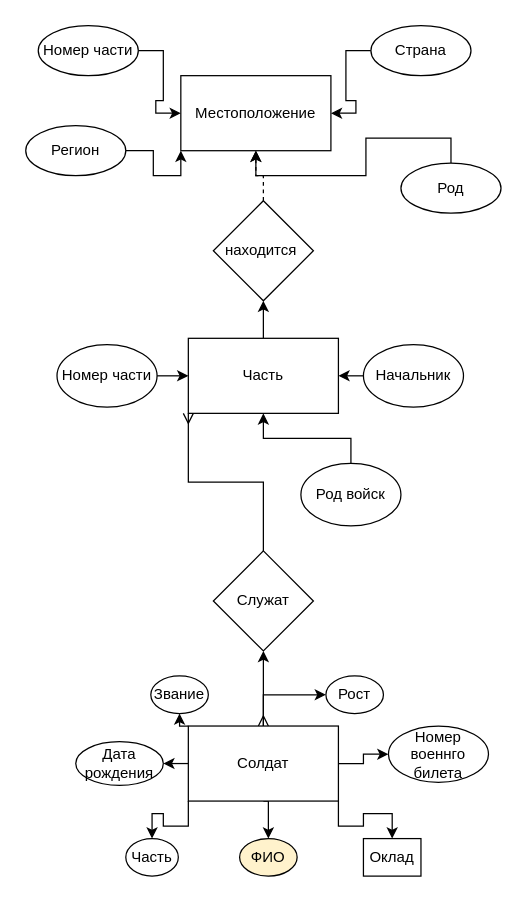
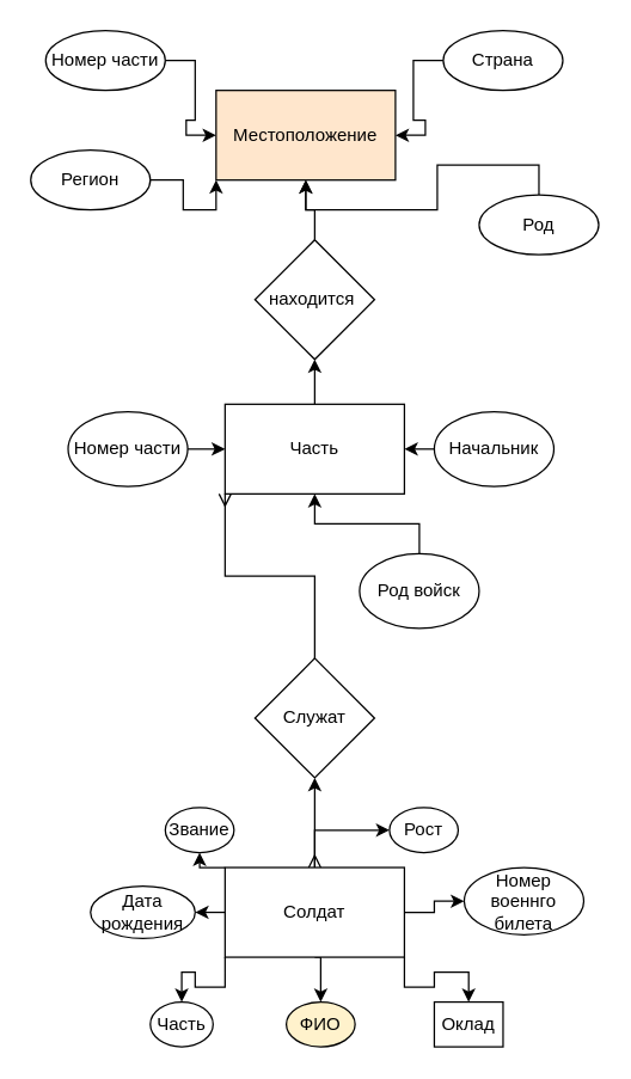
  <mxCell id="0" />
  <mxCell id="1" parent="0" />
  <mxCell id="2" style="edgeStyle=orthogonalEdgeStyle;rounded=0;orthogonalLoop=1;jettySize=auto;html=1;entryX=0;entryY=0.5;entryDx=0;entryDy=0;" edge="1" parent="1" source="10" target="13"><mxGeometry relative="1" as="geometry" /></mxCell>
  <mxCell id="3" style="edgeStyle=orthogonalEdgeStyle;rounded=0;orthogonalLoop=1;jettySize=auto;html=1;exitX=1;exitY=0.5;exitDx=0;exitDy=0;entryX=0;entryY=0.5;entryDx=0;entryDy=0;" edge="1" parent="1" source="10" target="16"><mxGeometry relative="1" as="geometry" /></mxCell>
  <mxCell id="4" style="edgeStyle=orthogonalEdgeStyle;rounded=0;orthogonalLoop=1;jettySize=auto;html=1;exitX=1;exitY=1;exitDx=0;exitDy=0;entryX=0.5;entryY=0;entryDx=0;entryDy=0;" edge="1" parent="1" source="10" target="11"><mxGeometry relative="1" as="geometry" /></mxCell>
  <mxCell id="5" style="edgeStyle=orthogonalEdgeStyle;rounded=0;orthogonalLoop=1;jettySize=auto;html=1;exitX=0.5;exitY=1;exitDx=0;exitDy=0;entryX=0.5;entryY=0;entryDx=0;entryDy=0;" edge="1" parent="1" source="10" target="14"><mxGeometry relative="1" as="geometry" /></mxCell>
  <mxCell id="6" style="edgeStyle=orthogonalEdgeStyle;rounded=0;orthogonalLoop=1;jettySize=auto;html=1;exitX=0;exitY=1;exitDx=0;exitDy=0;entryX=0.5;entryY=0;entryDx=0;entryDy=0;" edge="1" parent="1" source="10" target="12"><mxGeometry relative="1" as="geometry" /></mxCell>
  <mxCell id="7" style="edgeStyle=orthogonalEdgeStyle;rounded=0;orthogonalLoop=1;jettySize=auto;html=1;exitX=0;exitY=0.5;exitDx=0;exitDy=0;entryX=1;entryY=0.5;entryDx=0;entryDy=0;" edge="1" parent="1" source="10" target="15"><mxGeometry relative="1" as="geometry" /></mxCell>
  <mxCell id="8" style="edgeStyle=orthogonalEdgeStyle;rounded=0;orthogonalLoop=1;jettySize=auto;html=1;exitX=0;exitY=0;exitDx=0;exitDy=0;entryX=0.5;entryY=1;entryDx=0;entryDy=0;" edge="1" parent="1" source="10" target="17"><mxGeometry relative="1" as="geometry" /></mxCell>
  <mxCell id="9" style="edgeStyle=orthogonalEdgeStyle;rounded=0;orthogonalLoop=1;jettySize=auto;html=1;exitX=0.5;exitY=0;exitDx=0;exitDy=0;entryX=0.5;entryY=1;entryDx=0;entryDy=0;startArrow=ERmany;startFill=0;" edge="1" parent="1" source="10" target="36"><mxGeometry relative="1" as="geometry" /></mxCell>
  <mxCell id="10" value="Солдат" style="rounded=0;whiteSpace=wrap;html=1;" vertex="1" parent="1"><mxGeometry x="150" y="580" width="120" height="60" as="geometry" /></mxCell>
  <mxCell id="11" value="Оклад" style="whiteSpace=wrap;html=1;rounded=0;" vertex="1" parent="1"><mxGeometry x="290" y="670" width="46" height="30" as="geometry" /></mxCell>
  <mxCell id="12" value="Часть" style="ellipse;whiteSpace=wrap;html=1;" vertex="1" parent="1"><mxGeometry x="100" y="670" width="42" height="30" as="geometry" /></mxCell>
  <mxCell id="13" value="Рост" style="ellipse;whiteSpace=wrap;html=1;" vertex="1" parent="1"><mxGeometry x="260" y="540" width="46" height="30" as="geometry" /></mxCell>
  <mxCell id="14" value="ФИО" style="ellipse;whiteSpace=wrap;html=1;fillColor=#fff2cc;" vertex="1" parent="1"><mxGeometry x="191" y="670" width="46" height="30" as="geometry" /></mxCell>
  <mxCell id="15" value="Дата рождения" style="ellipse;whiteSpace=wrap;html=1;" vertex="1" parent="1"><mxGeometry x="60" y="592.5" width="70" height="35" as="geometry" /></mxCell>
  <mxCell id="16" value="Номер военнго билета" style="ellipse;whiteSpace=wrap;html=1;" vertex="1" parent="1"><mxGeometry x="310" y="580" width="80" height="45" as="geometry" /></mxCell>
- <mxCell id="17" value="Звание" style="ellipse;whiteSpace=wrap;html=1;" vertex="1" parent="1"><mxGeometry x="120" y="540" width="46" height="30" as="geometry" /></mxCell>
- <mxCell id="18" value="Местоположение" style="rounded=0;whiteSpace=wrap;html=1;" vertex="1" parent="1"><mxGeometry x="144" y="60" width="120" height="60" as="geometry" /></mxCell>
+ <mxCell id="17" value="Звание" style="ellipse;whiteSpace=wrap;html=1;" vertex="1" parent="1"><mxGeometry x="110" y="540" width="46" height="30" as="geometry" /></mxCell>
+ <mxCell id="18" value="Местоположение" style="rounded=0;whiteSpace=wrap;html=1;fillColor=#ffe6cc;" vertex="1" parent="1"><mxGeometry x="144" y="60" width="120" height="60" as="geometry" /></mxCell>
  <mxCell id="19" style="edgeStyle=orthogonalEdgeStyle;rounded=0;orthogonalLoop=1;jettySize=auto;html=1;exitX=1;exitY=0.5;exitDx=0;exitDy=0;entryX=0;entryY=0.5;entryDx=0;entryDy=0;" edge="1" parent="1" source="20" target="18"><mxGeometry relative="1" as="geometry" /></mxCell>
  <mxCell id="20" value="Номер части" style="ellipse;whiteSpace=wrap;html=1;" vertex="1" parent="1"><mxGeometry x="30" y="20" width="80" height="40" as="geometry" /></mxCell>
  <mxCell id="21" style="edgeStyle=orthogonalEdgeStyle;rounded=0;orthogonalLoop=1;jettySize=auto;html=1;exitX=0;exitY=0.5;exitDx=0;exitDy=0;entryX=1;entryY=0.5;entryDx=0;entryDy=0;" edge="1" parent="1" source="22" target="18"><mxGeometry relative="1" as="geometry" /></mxCell>
  <mxCell id="22" value="Страна" style="ellipse;whiteSpace=wrap;html=1;" vertex="1" parent="1"><mxGeometry x="296" y="20" width="80" height="40" as="geometry" /></mxCell>
  <mxCell id="23" style="edgeStyle=orthogonalEdgeStyle;rounded=0;orthogonalLoop=1;jettySize=auto;html=1;exitX=0.5;exitY=0;exitDx=0;exitDy=0;entryX=0.5;entryY=1;entryDx=0;entryDy=0;" edge="1" parent="1" source="24" target="18"><mxGeometry relative="1" as="geometry" /></mxCell>
  <mxCell id="24" value="Род" style="ellipse;whiteSpace=wrap;html=1;" vertex="1" parent="1"><mxGeometry x="320" y="130" width="80" height="40" as="geometry" /></mxCell>
  <mxCell id="25" style="edgeStyle=orthogonalEdgeStyle;rounded=0;orthogonalLoop=1;jettySize=auto;html=1;exitX=1;exitY=0.5;exitDx=0;exitDy=0;entryX=0;entryY=1;entryDx=0;entryDy=0;" edge="1" parent="1" source="26" target="18"><mxGeometry relative="1" as="geometry" /></mxCell>
  <mxCell id="26" value="Регион" style="ellipse;whiteSpace=wrap;html=1;" vertex="1" parent="1"><mxGeometry x="20" y="100" width="80" height="40" as="geometry" /></mxCell>
  <mxCell id="27" style="edgeStyle=orthogonalEdgeStyle;rounded=0;orthogonalLoop=1;jettySize=auto;html=1;exitX=0.5;exitY=0;exitDx=0;exitDy=0;entryX=0.5;entryY=1;entryDx=0;entryDy=0;" edge="1" parent="1" source="28" target="38"><mxGeometry relative="1" as="geometry" /></mxCell>
  <mxCell id="28" value="Часть" style="rounded=0;whiteSpace=wrap;html=1;" vertex="1" parent="1"><mxGeometry x="150" y="270" width="120" height="60" as="geometry" /></mxCell>
  <mxCell id="29" style="edgeStyle=orthogonalEdgeStyle;rounded=0;orthogonalLoop=1;jettySize=auto;html=1;exitX=1;exitY=0.5;exitDx=0;exitDy=0;entryX=0;entryY=0.5;entryDx=0;entryDy=0;" edge="1" parent="1" source="30" target="28"><mxGeometry relative="1" as="geometry" /></mxCell>
  <mxCell id="30" value="Номер части" style="ellipse;whiteSpace=wrap;html=1;" vertex="1" parent="1"><mxGeometry x="45" y="275" width="80" height="50" as="geometry" /></mxCell>
  <mxCell id="31" style="edgeStyle=orthogonalEdgeStyle;rounded=0;orthogonalLoop=1;jettySize=auto;html=1;exitX=0.5;exitY=0;exitDx=0;exitDy=0;entryX=0.5;entryY=1;entryDx=0;entryDy=0;" edge="1" parent="1" source="32" target="28"><mxGeometry relative="1" as="geometry" /></mxCell>
  <mxCell id="32" value="Род войск" style="ellipse;whiteSpace=wrap;html=1;" vertex="1" parent="1"><mxGeometry x="240" y="370" width="80" height="50" as="geometry" /></mxCell>
  <mxCell id="33" style="edgeStyle=orthogonalEdgeStyle;rounded=0;orthogonalLoop=1;jettySize=auto;html=1;exitX=0;exitY=0.5;exitDx=0;exitDy=0;entryX=1;entryY=0.5;entryDx=0;entryDy=0;" edge="1" parent="1" source="34" target="28"><mxGeometry relative="1" as="geometry" /></mxCell>
  <mxCell id="34" value="Начальник" style="ellipse;whiteSpace=wrap;html=1;" vertex="1" parent="1"><mxGeometry x="290" y="275" width="80" height="50" as="geometry" /></mxCell>
  <mxCell id="35" style="edgeStyle=orthogonalEdgeStyle;rounded=0;orthogonalLoop=1;jettySize=auto;html=1;exitX=0.5;exitY=0;exitDx=0;exitDy=0;entryX=0;entryY=1;entryDx=0;entryDy=0;endArrow=ERmany;endFill=0;" edge="1" parent="1" source="36" target="28"><mxGeometry relative="1" as="geometry" /></mxCell>
  <mxCell id="36" value="Служат" style="rhombus;whiteSpace=wrap;html=1;" vertex="1" parent="1"><mxGeometry x="170" y="440" width="80" height="80" as="geometry" /></mxCell>
- <mxCell id="37" style="edgeStyle=orthogonalEdgeStyle;rounded=0;orthogonalLoop=1;jettySize=auto;html=1;entryX=0.5;entryY=1;entryDx=0;entryDy=0;dashed=1;" edge="1" parent="1" source="38" target="18"><mxGeometry relative="1" as="geometry" /></mxCell>
+ <mxCell id="37" style="edgeStyle=orthogonalEdgeStyle;rounded=0;orthogonalLoop=1;jettySize=auto;html=1;entryX=0.5;entryY=1;entryDx=0;entryDy=0;" edge="1" parent="1" source="38" target="18"><mxGeometry relative="1" as="geometry" /></mxCell>
  <mxCell id="38" value="находится&amp;nbsp;" style="rhombus;whiteSpace=wrap;html=1;" vertex="1" parent="1"><mxGeometry x="170" y="160" width="80" height="80" as="geometry" /></mxCell>
